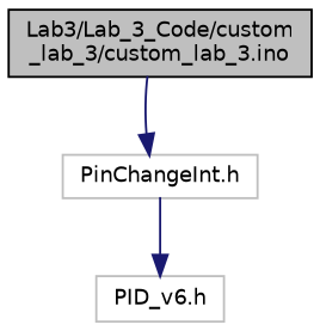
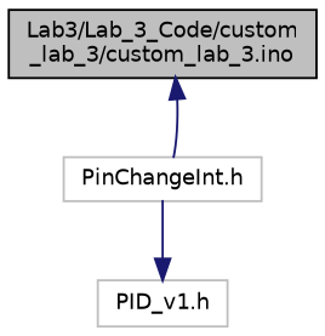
  digraph {
    node [color=grey75 fillcolor=white fontname=Helvetica fontsize=10 shape=record style=filled]
    edge [color=midnightblue fontname=Helvetica fontsize=10 labelfontname=Helvetica labelfontsize=10 style=solid]
    n1 [color=black fillcolor=grey75 fontcolor=black height=0.2 label="Lab3/Lab_3_Code/custom\l_lab_3/custom_lab_3.ino" width=0.4]
    n2 [height=0.2 label="PinChangeInt.h" width=0.4]
-   n3 [height=0.2 label="PID_v6.h" width=0.4]
-   n1 -> n2
+   n3 [height=0.2 label="PID_v1.h" width=0.4]
+   n2 -> n1
    n2 -> n3
  }
